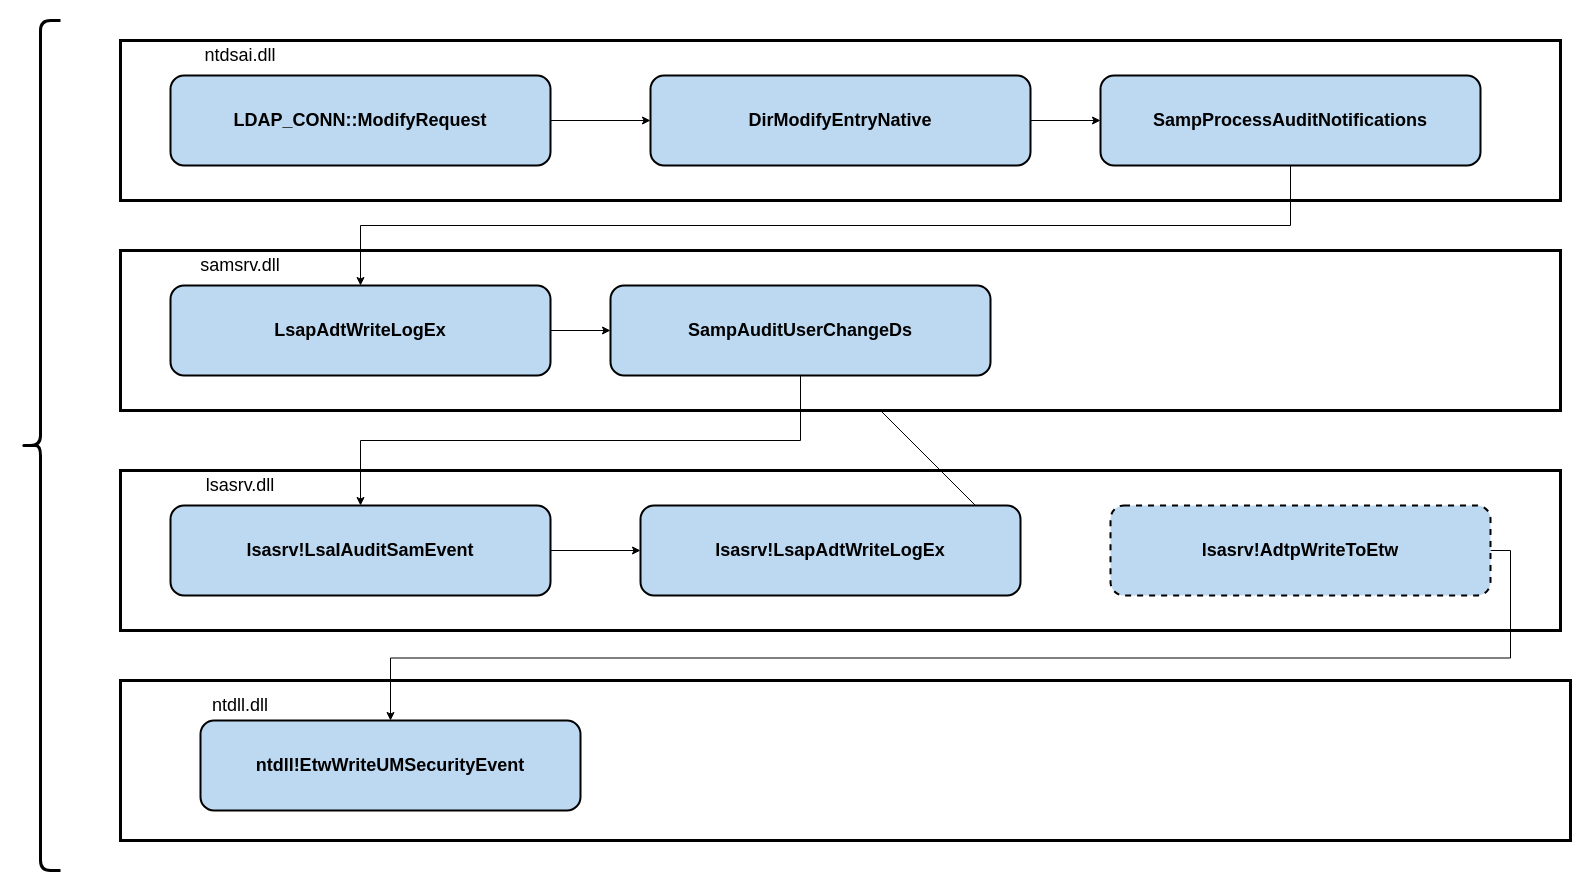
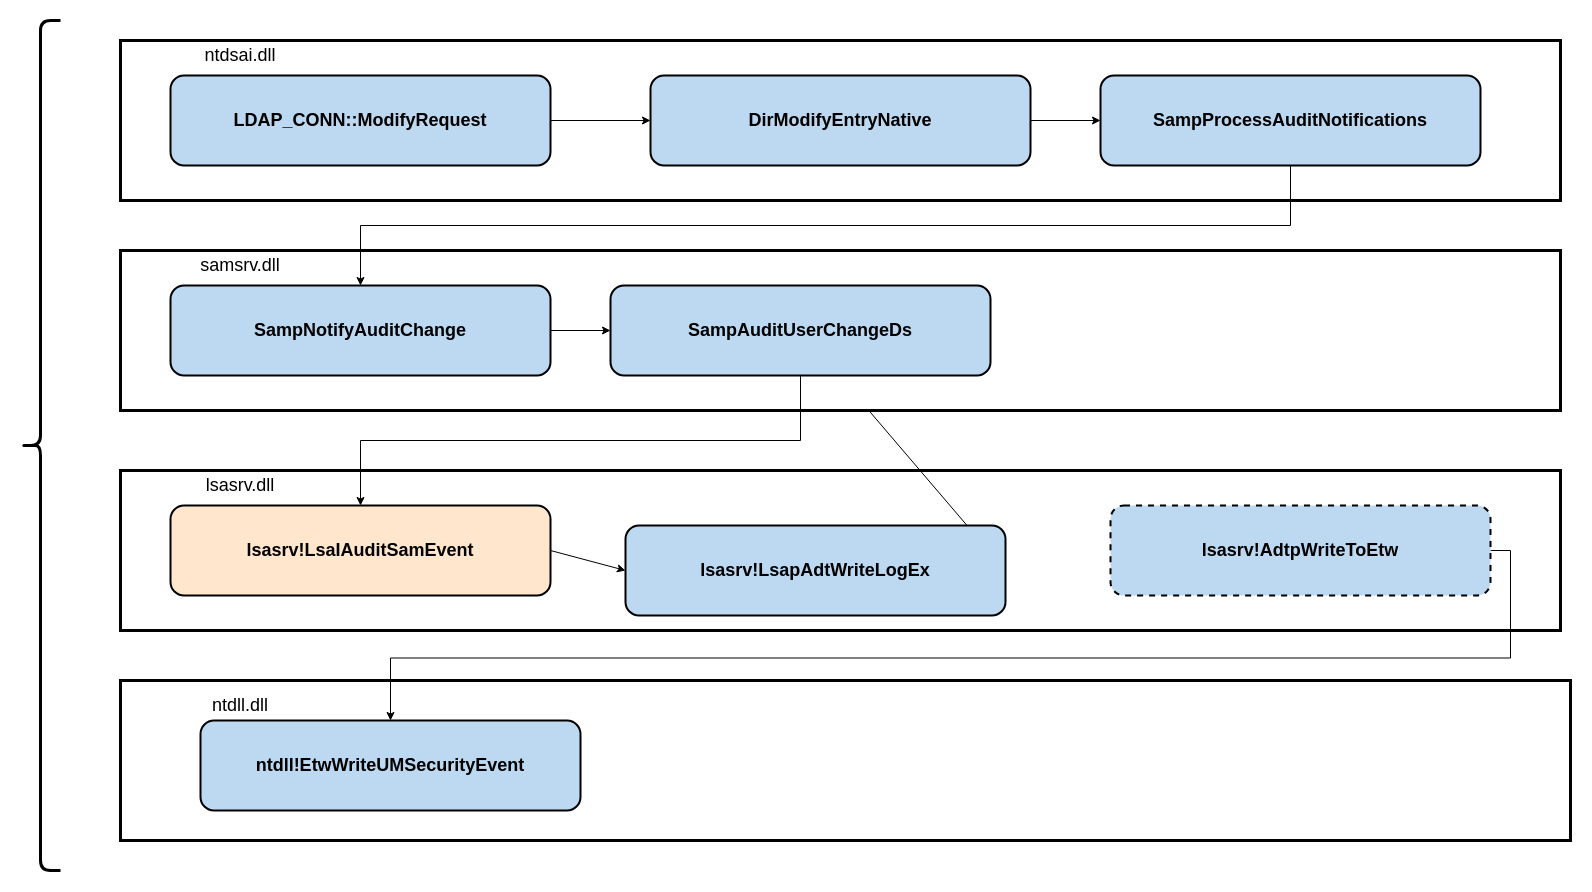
  <mxCell id="0" />
  <mxCell id="1" parent="0" />
  <mxCell id="2" value="" style="rounded=0;whiteSpace=wrap;html=1;fontSize=20;strokeWidth=3;" vertex="1" parent="1"><mxGeometry x="120" y="680" width="1450" height="160" as="geometry" /></mxCell>
  <mxCell id="3" value="" style="rounded=0;whiteSpace=wrap;html=1;fontSize=20;strokeWidth=3;" vertex="1" parent="1"><mxGeometry x="120" y="470" width="1440" height="160" as="geometry" /></mxCell>
  <mxCell id="4" value="" style="shape=curlyBracket;whiteSpace=wrap;html=1;rounded=1;fontSize=20;strokeWidth=3;" vertex="1" parent="1"><mxGeometry x="20" y="20" width="40" height="850" as="geometry" /></mxCell>
  <mxCell id="5" value="&lt;font style=&quot;font-size: 18px;&quot;&gt;lsasrv.dll&lt;/font&gt;" style="text;html=1;strokeColor=none;fillColor=none;align=center;verticalAlign=middle;whiteSpace=wrap;rounded=0;" vertex="1" parent="1"><mxGeometry x="210" y="470" width="60" height="30" as="geometry" /></mxCell>
  <mxCell id="6" style="edgeStyle=orthogonalEdgeStyle;rounded=0;orthogonalLoop=1;jettySize=auto;html=1;exitX=1;exitY=0.5;exitDx=0;exitDy=0;entryX=0.5;entryY=0;entryDx=0;entryDy=0;" edge="1" parent="1" source="7" target="13"><mxGeometry relative="1" as="geometry" /></mxCell>
  <mxCell id="7" value="&lt;b&gt;lsasrv!AdtpWriteToEtw&lt;/b&gt;" style="rounded=1;whiteSpace=wrap;html=1;fontSize=18;strokeWidth=2;fillColor=#BDD8F1;dashed=1;" vertex="1" parent="1"><mxGeometry x="1110" y="505" width="380" height="90" as="geometry" /></mxCell>
  <mxCell id="8" style="edgeStyle=none;rounded=0;orthogonalLoop=1;jettySize=auto;html=1;exitX=1;exitY=0.5;exitDx=0;exitDy=0;" edge="1" parent="1" source="9" target="27"><mxGeometry relative="1" as="geometry" /></mxCell>
- <mxCell id="9" value="&lt;b&gt;lsasrv!LsapAdtWriteLogEx&lt;/b&gt;" style="rounded=1;whiteSpace=wrap;html=1;fontSize=18;strokeWidth=2;fillColor=#BDD8F1;" vertex="1" parent="1"><mxGeometry x="640" y="505" width="380" height="90" as="geometry" /></mxCell>
+ <mxCell id="9" value="&lt;b&gt;lsasrv!LsapAdtWriteLogEx&lt;/b&gt;" style="rounded=1;whiteSpace=wrap;html=1;fontSize=18;strokeWidth=2;fillColor=#BDD8F1;" vertex="1" parent="1"><mxGeometry x="625" y="525" width="380" height="90" as="geometry" /></mxCell>
  <mxCell id="10" style="rounded=0;orthogonalLoop=1;jettySize=auto;html=1;exitX=1;exitY=0.5;exitDx=0;exitDy=0;entryX=0;entryY=0.5;entryDx=0;entryDy=0;" edge="1" parent="1" source="11" target="9"><mxGeometry relative="1" as="geometry" /></mxCell>
- <mxCell id="11" value="&lt;b&gt;lsasrv!LsaIAuditSamEvent&lt;/b&gt;" style="rounded=1;whiteSpace=wrap;html=1;fontSize=18;strokeWidth=2;fillColor=#BDD8F1;" vertex="1" parent="1"><mxGeometry x="170" y="505" width="380" height="90" as="geometry" /></mxCell>
+ <mxCell id="11" value="&lt;b&gt;lsasrv!LsaIAuditSamEvent&lt;/b&gt;" style="rounded=1;whiteSpace=wrap;html=1;fontSize=18;strokeWidth=2;fillColor=#ffe6cc;" vertex="1" parent="1"><mxGeometry x="170" y="505" width="380" height="90" as="geometry" /></mxCell>
  <mxCell id="12" value="&lt;font style=&quot;font-size: 18px;&quot;&gt;ntdll.dll&lt;/font&gt;" style="text;html=1;strokeColor=none;fillColor=none;align=center;verticalAlign=middle;whiteSpace=wrap;rounded=0;" vertex="1" parent="1"><mxGeometry x="210" y="690" width="60" height="30" as="geometry" /></mxCell>
  <mxCell id="13" value="&lt;b&gt;ntdll!EtwWriteUMSecurityEvent&lt;/b&gt;" style="rounded=1;whiteSpace=wrap;html=1;fontSize=18;strokeWidth=2;fillColor=#bdd8f1;" vertex="1" parent="1"><mxGeometry x="200" y="720" width="380" height="90" as="geometry" /></mxCell>
  <mxCell id="14" value="" style="rounded=0;whiteSpace=wrap;html=1;fontSize=20;strokeWidth=3;" vertex="1" parent="1"><mxGeometry x="120" y="40" width="1440" height="160" as="geometry" /></mxCell>
  <mxCell id="15" value="&lt;font style=&quot;font-size: 18px;&quot;&gt;ntdsai.dll&lt;/font&gt;" style="text;html=1;strokeColor=none;fillColor=none;align=center;verticalAlign=middle;whiteSpace=wrap;rounded=0;" vertex="1" parent="1"><mxGeometry x="210" y="40" width="60" height="30" as="geometry" /></mxCell>
  <mxCell id="16" value="&lt;b&gt;SampProcessAuditNotifications&lt;/b&gt;" style="rounded=1;whiteSpace=wrap;html=1;fontSize=18;strokeWidth=2;fillColor=#BDD8F1;" vertex="1" parent="1"><mxGeometry x="1100" y="75" width="380" height="90" as="geometry" /></mxCell>
  <mxCell id="17" style="edgeStyle=none;rounded=0;orthogonalLoop=1;jettySize=auto;html=1;exitX=1;exitY=0.5;exitDx=0;exitDy=0;entryX=0;entryY=0.5;entryDx=0;entryDy=0;" edge="1" parent="1" source="18" target="16"><mxGeometry relative="1" as="geometry" /></mxCell>
  <mxCell id="18" value="&lt;b&gt;DirModifyEntryNative&lt;/b&gt;" style="rounded=1;whiteSpace=wrap;html=1;fontSize=18;strokeWidth=2;fillColor=#BDD8F1;" vertex="1" parent="1"><mxGeometry x="650" y="75" width="380" height="90" as="geometry" /></mxCell>
  <mxCell id="19" style="rounded=0;orthogonalLoop=1;jettySize=auto;html=1;exitX=1;exitY=0.5;exitDx=0;exitDy=0;entryX=0;entryY=0.5;entryDx=0;entryDy=0;" edge="1" parent="1" source="20" target="18"><mxGeometry relative="1" as="geometry" /></mxCell>
  <mxCell id="20" value="&lt;b&gt;LDAP_CONN::ModifyRequest&lt;/b&gt;" style="rounded=1;whiteSpace=wrap;html=1;fontSize=18;strokeWidth=2;fillColor=#BDD8F1;" vertex="1" parent="1"><mxGeometry x="170" y="75" width="380" height="90" as="geometry" /></mxCell>
  <mxCell id="21" value="" style="rounded=0;whiteSpace=wrap;html=1;fontSize=20;strokeWidth=3;" vertex="1" parent="1"><mxGeometry x="120" y="250" width="1440" height="160" as="geometry" /></mxCell>
  <mxCell id="22" value="&lt;font style=&quot;font-size: 18px;&quot;&gt;samsrv.dll&lt;/font&gt;" style="text;html=1;strokeColor=none;fillColor=none;align=center;verticalAlign=middle;whiteSpace=wrap;rounded=0;" vertex="1" parent="1"><mxGeometry x="210" y="250" width="60" height="30" as="geometry" /></mxCell>
  <mxCell id="23" style="edgeStyle=orthogonalEdgeStyle;rounded=0;orthogonalLoop=1;jettySize=auto;html=1;entryX=0.5;entryY=0;entryDx=0;entryDy=0;exitX=0.5;exitY=1;exitDx=0;exitDy=0;" edge="1" parent="1" source="27" target="11"><mxGeometry relative="1" as="geometry" /></mxCell>
  <mxCell id="24" style="edgeStyle=orthogonalEdgeStyle;rounded=0;orthogonalLoop=1;jettySize=auto;html=1;entryX=0;entryY=0.5;entryDx=0;entryDy=0;" edge="1" parent="1" source="25" target="27"><mxGeometry relative="1" as="geometry" /></mxCell>
- <mxCell id="25" value="&lt;b&gt;LsapAdtWriteLogEx&lt;/b&gt;" style="rounded=1;whiteSpace=wrap;html=1;fontSize=18;strokeWidth=2;fillColor=#BDD8F1;" vertex="1" parent="1"><mxGeometry x="170" y="285" width="380" height="90" as="geometry" /></mxCell>
+ <mxCell id="25" value="&lt;b&gt;SampNotifyAuditChange&lt;/b&gt;" style="rounded=1;whiteSpace=wrap;html=1;fontSize=18;strokeWidth=2;fillColor=#BDD8F1;" vertex="1" parent="1"><mxGeometry x="170" y="285" width="380" height="90" as="geometry" /></mxCell>
  <mxCell id="26" style="edgeStyle=orthogonalEdgeStyle;rounded=0;orthogonalLoop=1;jettySize=auto;html=1;exitX=0.5;exitY=1;exitDx=0;exitDy=0;" edge="1" parent="1" source="16" target="25"><mxGeometry relative="1" as="geometry" /></mxCell>
  <mxCell id="27" value="&lt;b&gt;SampAuditUserChangeDs&lt;/b&gt;" style="rounded=1;whiteSpace=wrap;html=1;fontSize=18;strokeWidth=2;fillColor=#BDD8F1;" vertex="1" parent="1"><mxGeometry x="610" y="285" width="380" height="90" as="geometry" /></mxCell>
